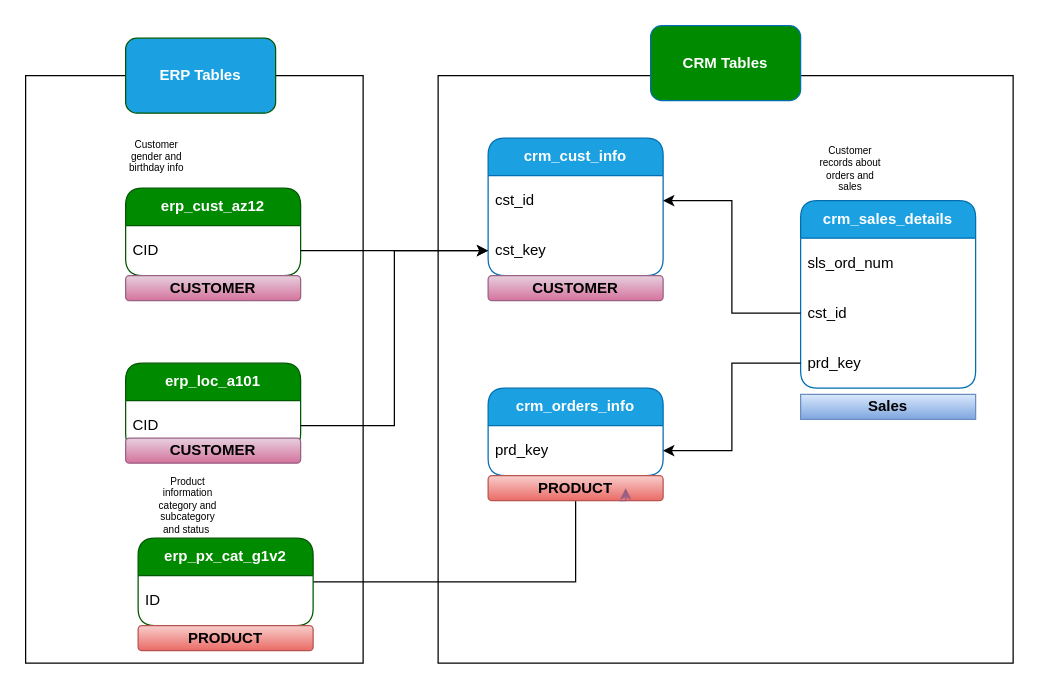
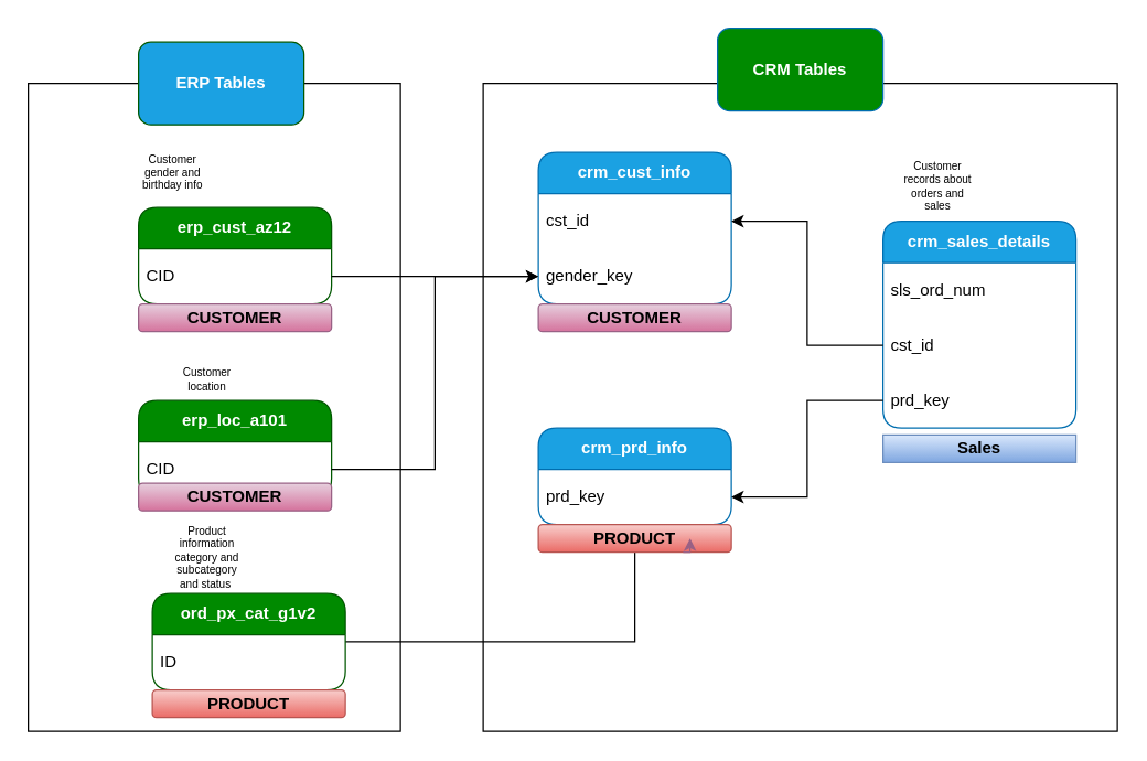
  <mxCell id="0" />
  <mxCell id="1" parent="0" />
  <mxCell id="2" value="&lt;b&gt;crm_cust_info&lt;/b&gt;" style="swimlane;fontStyle=0;childLayout=stackLayout;horizontal=1;startSize=30;horizontalStack=0;resizeParent=1;resizeParentMax=0;resizeLast=0;collapsible=1;marginBottom=0;whiteSpace=wrap;html=1;fillColor=#1ba1e2;fontColor=#ffffff;strokeColor=#006EAF;rounded=1;" parent="1" vertex="1"><mxGeometry x="390" y="110" width="140" height="110" as="geometry" /></mxCell>
  <mxCell id="3" value="cst_id" style="text;strokeColor=none;fillColor=none;align=left;verticalAlign=middle;spacingLeft=4;spacingRight=4;overflow=hidden;points=[[0,0.5],[1,0.5]];portConstraint=eastwest;rotatable=0;whiteSpace=wrap;html=1;" parent="2" vertex="1"><mxGeometry y="30" width="140" height="40" as="geometry" /></mxCell>
- <mxCell id="4" value="cst_key" style="text;strokeColor=none;fillColor=none;align=left;verticalAlign=middle;spacingLeft=4;spacingRight=4;overflow=hidden;points=[[0,0.5],[1,0.5]];portConstraint=eastwest;rotatable=0;whiteSpace=wrap;html=1;" parent="2" vertex="1"><mxGeometry y="70" width="140" height="40" as="geometry" /></mxCell>
- <mxCell id="5" value="&lt;b&gt;crm_orders_info&lt;/b&gt;" style="swimlane;fontStyle=0;childLayout=stackLayout;horizontal=1;startSize=30;horizontalStack=0;resizeParent=1;resizeParentMax=0;resizeLast=0;collapsible=1;marginBottom=0;whiteSpace=wrap;html=1;fillColor=#1ba1e2;fontColor=#ffffff;strokeColor=#006EAF;rounded=1;" parent="1" vertex="1"><mxGeometry x="390" y="310" width="140" height="70" as="geometry" /></mxCell>
+ <mxCell id="4" value="gender_key" style="text;strokeColor=none;fillColor=none;align=left;verticalAlign=middle;spacingLeft=4;spacingRight=4;overflow=hidden;points=[[0,0.5],[1,0.5]];portConstraint=eastwest;rotatable=0;whiteSpace=wrap;html=1;" parent="2" vertex="1"><mxGeometry y="70" width="140" height="40" as="geometry" /></mxCell>
+ <mxCell id="5" value="&lt;b&gt;crm_prd_info&lt;/b&gt;" style="swimlane;fontStyle=0;childLayout=stackLayout;horizontal=1;startSize=30;horizontalStack=0;resizeParent=1;resizeParentMax=0;resizeLast=0;collapsible=1;marginBottom=0;whiteSpace=wrap;html=1;fillColor=#1ba1e2;fontColor=#ffffff;strokeColor=#006EAF;rounded=1;" parent="1" vertex="1"><mxGeometry x="390" y="310" width="140" height="70" as="geometry" /></mxCell>
  <mxCell id="6" value="prd_key" style="text;strokeColor=none;fillColor=none;align=left;verticalAlign=middle;spacingLeft=4;spacingRight=4;overflow=hidden;points=[[0,0.5],[1,0.5]];portConstraint=eastwest;rotatable=0;whiteSpace=wrap;html=1;" parent="5" vertex="1"><mxGeometry y="30" width="140" height="40" as="geometry" /></mxCell>
  <mxCell id="7" value="&lt;b&gt;crm_sales_details&lt;/b&gt;" style="swimlane;fontStyle=0;childLayout=stackLayout;horizontal=1;startSize=30;horizontalStack=0;resizeParent=1;resizeParentMax=0;resizeLast=0;collapsible=1;marginBottom=0;whiteSpace=wrap;html=1;fillColor=#1ba1e2;fontColor=#ffffff;strokeColor=#006EAF;rounded=1;" parent="1" vertex="1"><mxGeometry x="640" y="160" width="140" height="150" as="geometry" /></mxCell>
  <mxCell id="8" value="sls_ord_num" style="text;strokeColor=none;fillColor=none;align=left;verticalAlign=middle;spacingLeft=4;spacingRight=4;overflow=hidden;points=[[0,0.5],[1,0.5]];portConstraint=eastwest;rotatable=0;whiteSpace=wrap;html=1;" parent="7" vertex="1"><mxGeometry y="30" width="140" height="40" as="geometry" /></mxCell>
  <mxCell id="9" value="cst_id" style="text;strokeColor=none;fillColor=none;align=left;verticalAlign=middle;spacingLeft=4;spacingRight=4;overflow=hidden;points=[[0,0.5],[1,0.5]];portConstraint=eastwest;rotatable=0;whiteSpace=wrap;html=1;" parent="7" vertex="1"><mxGeometry y="70" width="140" height="40" as="geometry" /></mxCell>
  <mxCell id="10" value="prd_key" style="text;strokeColor=none;fillColor=none;align=left;verticalAlign=middle;spacingLeft=4;spacingRight=4;overflow=hidden;points=[[0,0.5],[1,0.5]];portConstraint=eastwest;rotatable=0;whiteSpace=wrap;html=1;" parent="7" vertex="1"><mxGeometry y="110" width="140" height="40" as="geometry" /></mxCell>
  <mxCell id="11" value="Customer records about orders and sales" style="text;html=1;align=center;verticalAlign=middle;whiteSpace=wrap;rounded=0;fontSize=8;" parent="1" vertex="1"><mxGeometry x="650" y="120" width="60" height="30" as="geometry" /></mxCell>
  <mxCell id="12" style="edgeStyle=orthogonalEdgeStyle;rounded=0;orthogonalLoop=1;jettySize=auto;html=1;entryX=1;entryY=0.5;entryDx=0;entryDy=0;" parent="1" source="9" target="3" edge="1"><mxGeometry relative="1" as="geometry" /></mxCell>
  <mxCell id="13" style="edgeStyle=orthogonalEdgeStyle;rounded=0;orthogonalLoop=1;jettySize=auto;html=1;entryX=1;entryY=0.5;entryDx=0;entryDy=0;" parent="1" source="10" target="6" edge="1"><mxGeometry relative="1" as="geometry" /></mxCell>
  <mxCell id="14" value="&lt;b&gt;erp_cust_az12&lt;/b&gt;" style="swimlane;fontStyle=0;childLayout=stackLayout;horizontal=1;startSize=30;horizontalStack=0;resizeParent=1;resizeParentMax=0;resizeLast=0;collapsible=1;marginBottom=0;whiteSpace=wrap;html=1;fillColor=#008a00;fontColor=#ffffff;strokeColor=#005700;rounded=1;" parent="1" vertex="1"><mxGeometry x="100" y="150" width="140" height="70" as="geometry" /></mxCell>
  <mxCell id="15" value="CID" style="text;strokeColor=none;fillColor=none;align=left;verticalAlign=middle;spacingLeft=4;spacingRight=4;overflow=hidden;points=[[0,0.5],[1,0.5]];portConstraint=eastwest;rotatable=0;whiteSpace=wrap;html=1;" parent="14" vertex="1"><mxGeometry y="30" width="140" height="40" as="geometry" /></mxCell>
  <mxCell id="16" value="Customer gender and birthday info" style="text;html=1;align=center;verticalAlign=middle;whiteSpace=wrap;rounded=0;fontSize=8;" parent="1" vertex="1"><mxGeometry x="95" y="110" width="60" height="30" as="geometry" /></mxCell>
  <mxCell id="17" style="edgeStyle=orthogonalEdgeStyle;rounded=0;orthogonalLoop=1;jettySize=auto;html=1;" parent="1" source="15" target="4" edge="1"><mxGeometry relative="1" as="geometry" /></mxCell>
  <mxCell id="18" value="&lt;b&gt;erp_loc_a101&lt;/b&gt;" style="swimlane;fontStyle=0;childLayout=stackLayout;horizontal=1;startSize=30;horizontalStack=0;resizeParent=1;resizeParentMax=0;resizeLast=0;collapsible=1;marginBottom=0;whiteSpace=wrap;html=1;fillColor=#008a00;fontColor=#ffffff;strokeColor=#005700;rounded=1;" parent="1" vertex="1"><mxGeometry x="100" y="290" width="140" height="70" as="geometry" /></mxCell>
  <mxCell id="19" value="CID" style="text;strokeColor=none;fillColor=none;align=left;verticalAlign=middle;spacingLeft=4;spacingRight=4;overflow=hidden;points=[[0,0.5],[1,0.5]];portConstraint=eastwest;rotatable=0;whiteSpace=wrap;html=1;" parent="18" vertex="1"><mxGeometry y="30" width="140" height="40" as="geometry" /></mxCell>
+ <mxCell id="20" value="Customer location" style="text;html=1;align=center;verticalAlign=middle;whiteSpace=wrap;rounded=0;fontSize=8;" parent="1" vertex="1"><mxGeometry x="120" y="260" width="60" height="30" as="geometry" /></mxCell>
  <mxCell id="21" style="edgeStyle=orthogonalEdgeStyle;rounded=0;orthogonalLoop=1;jettySize=auto;html=1;entryX=0;entryY=0.5;entryDx=0;entryDy=0;" parent="1" source="19" target="4" edge="1"><mxGeometry relative="1" as="geometry" /></mxCell>
  <mxCell id="22" style="edgeStyle=orthogonalEdgeStyle;rounded=0;orthogonalLoop=1;jettySize=auto;html=1;" parent="1" source="23" target="6" edge="1"><mxGeometry relative="1" as="geometry"><Array as="points"><mxPoint x="460" y="465" /></Array></mxGeometry></mxCell>
- <mxCell id="23" value="&lt;b&gt;erp_px_cat_g1v2&lt;/b&gt;" style="swimlane;fontStyle=0;childLayout=stackLayout;horizontal=1;startSize=30;horizontalStack=0;resizeParent=1;resizeParentMax=0;resizeLast=0;collapsible=1;marginBottom=0;whiteSpace=wrap;html=1;fillColor=#008a00;fontColor=#ffffff;strokeColor=#005700;rounded=1;" parent="1" vertex="1"><mxGeometry x="110" y="430" width="140" height="70" as="geometry" /></mxCell>
+ <mxCell id="23" value="&lt;b&gt;ord_px_cat_g1v2&lt;/b&gt;" style="swimlane;fontStyle=0;childLayout=stackLayout;horizontal=1;startSize=30;horizontalStack=0;resizeParent=1;resizeParentMax=0;resizeLast=0;collapsible=1;marginBottom=0;whiteSpace=wrap;html=1;fillColor=#008a00;fontColor=#ffffff;strokeColor=#005700;rounded=1;" parent="1" vertex="1"><mxGeometry x="110" y="430" width="140" height="70" as="geometry" /></mxCell>
  <mxCell id="24" value="ID" style="text;strokeColor=none;fillColor=none;align=left;verticalAlign=middle;spacingLeft=4;spacingRight=4;overflow=hidden;points=[[0,0.5],[1,0.5]];portConstraint=eastwest;rotatable=0;whiteSpace=wrap;html=1;" parent="23" vertex="1"><mxGeometry y="30" width="140" height="40" as="geometry" /></mxCell>
  <mxCell id="25" value="" style="rounded=0;whiteSpace=wrap;html=1;fillColor=none;" parent="1" vertex="1"><mxGeometry x="350" y="60" width="460" height="470" as="geometry" /></mxCell>
  <mxCell id="26" value="" style="rounded=0;whiteSpace=wrap;html=1;fillColor=none;" parent="1" vertex="1"><mxGeometry x="20" y="60" width="270" height="470" as="geometry" /></mxCell>
  <mxCell id="27" value="Product information category and subcategory and status&amp;nbsp;" style="text;html=1;align=center;verticalAlign=middle;whiteSpace=wrap;rounded=0;fontSize=8;" parent="1" vertex="1"><mxGeometry x="120" y="389" width="60" height="30" as="geometry" /></mxCell>
  <mxCell id="28" value="&lt;b&gt;CRM Tables&lt;/b&gt;" style="rounded=1;whiteSpace=wrap;html=1;fillColor=#008a00;fontColor=#ffffff;strokeColor=#006EAF;" parent="1" vertex="1"><mxGeometry x="520" y="20" width="120" height="60" as="geometry" /></mxCell>
  <mxCell id="29" value="&lt;b&gt;ERP Tables&lt;/b&gt;" style="rounded=1;whiteSpace=wrap;html=1;fillColor=#1ba1e2;fontColor=#ffffff;strokeColor=#005700;" parent="1" vertex="1"><mxGeometry x="100" width="120" height="60" as="geometry" y="30" /></mxCell>
  <mxCell id="30" value="&lt;b&gt;PRODUCT&lt;/b&gt;" style="rounded=1;whiteSpace=wrap;html=1;fillColor=#f8cecc;strokeColor=#b85450;gradientColor=#ea6b66;" vertex="1" parent="1"><mxGeometry x="390" y="380" width="140" height="20" as="geometry" /></mxCell>
  <mxCell id="31" value="&lt;b&gt;PRODUCT&lt;/b&gt;" style="rounded=1;whiteSpace=wrap;html=1;fillColor=#f8cecc;strokeColor=#b85450;gradientColor=#ea6b66;" vertex="1" parent="1"><mxGeometry x="110" y="500" width="140" height="20" as="geometry" /></mxCell>
  <mxCell id="32" value="&lt;b&gt;CUSTOMER&lt;/b&gt;" style="rounded=1;whiteSpace=wrap;html=1;fillColor=#e6d0de;strokeColor=#996185;gradientColor=#d5739d;" vertex="1" parent="1"><mxGeometry x="100" y="350" width="140" height="20" as="geometry" /></mxCell>
  <mxCell id="33" value="&lt;b&gt;CUSTOMER&lt;/b&gt;" style="rounded=1;whiteSpace=wrap;html=1;fillColor=#e6d0de;strokeColor=#996185;gradientColor=#d5739d;" vertex="1" parent="1"><mxGeometry x="100" y="220" width="140" height="20" as="geometry" /></mxCell>
  <mxCell id="34" value="&lt;b&gt;CUSTOMER&lt;/b&gt;" style="rounded=1;whiteSpace=wrap;html=1;fillColor=#e6d0de;strokeColor=#996185;gradientColor=#d5739d;" vertex="1" parent="1"><mxGeometry x="390" y="220" width="140" height="20" as="geometry" /></mxCell>
  <mxCell id="35" style="edgeStyle=orthogonalEdgeStyle;rounded=0;orthogonalLoop=1;jettySize=auto;html=1;exitX=0.75;exitY=1;exitDx=0;exitDy=0;entryX=0.786;entryY=0.5;entryDx=0;entryDy=0;entryPerimeter=0;fillColor=#e6d0de;gradientColor=#d5739d;strokeColor=#996185;" edge="1" parent="1" source="30" target="30"><mxGeometry relative="1" as="geometry" /></mxCell>
  <mxCell id="36" value="&lt;b&gt;Sales&lt;/b&gt;" style="whiteSpace=wrap;html=1;fillColor=#dae8fc;strokeColor=#6c8ebf;gradientColor=#7ea6e0;rounded=0;" vertex="1" parent="1"><mxGeometry x="640" y="315" width="140" height="20" as="geometry" /></mxCell>
